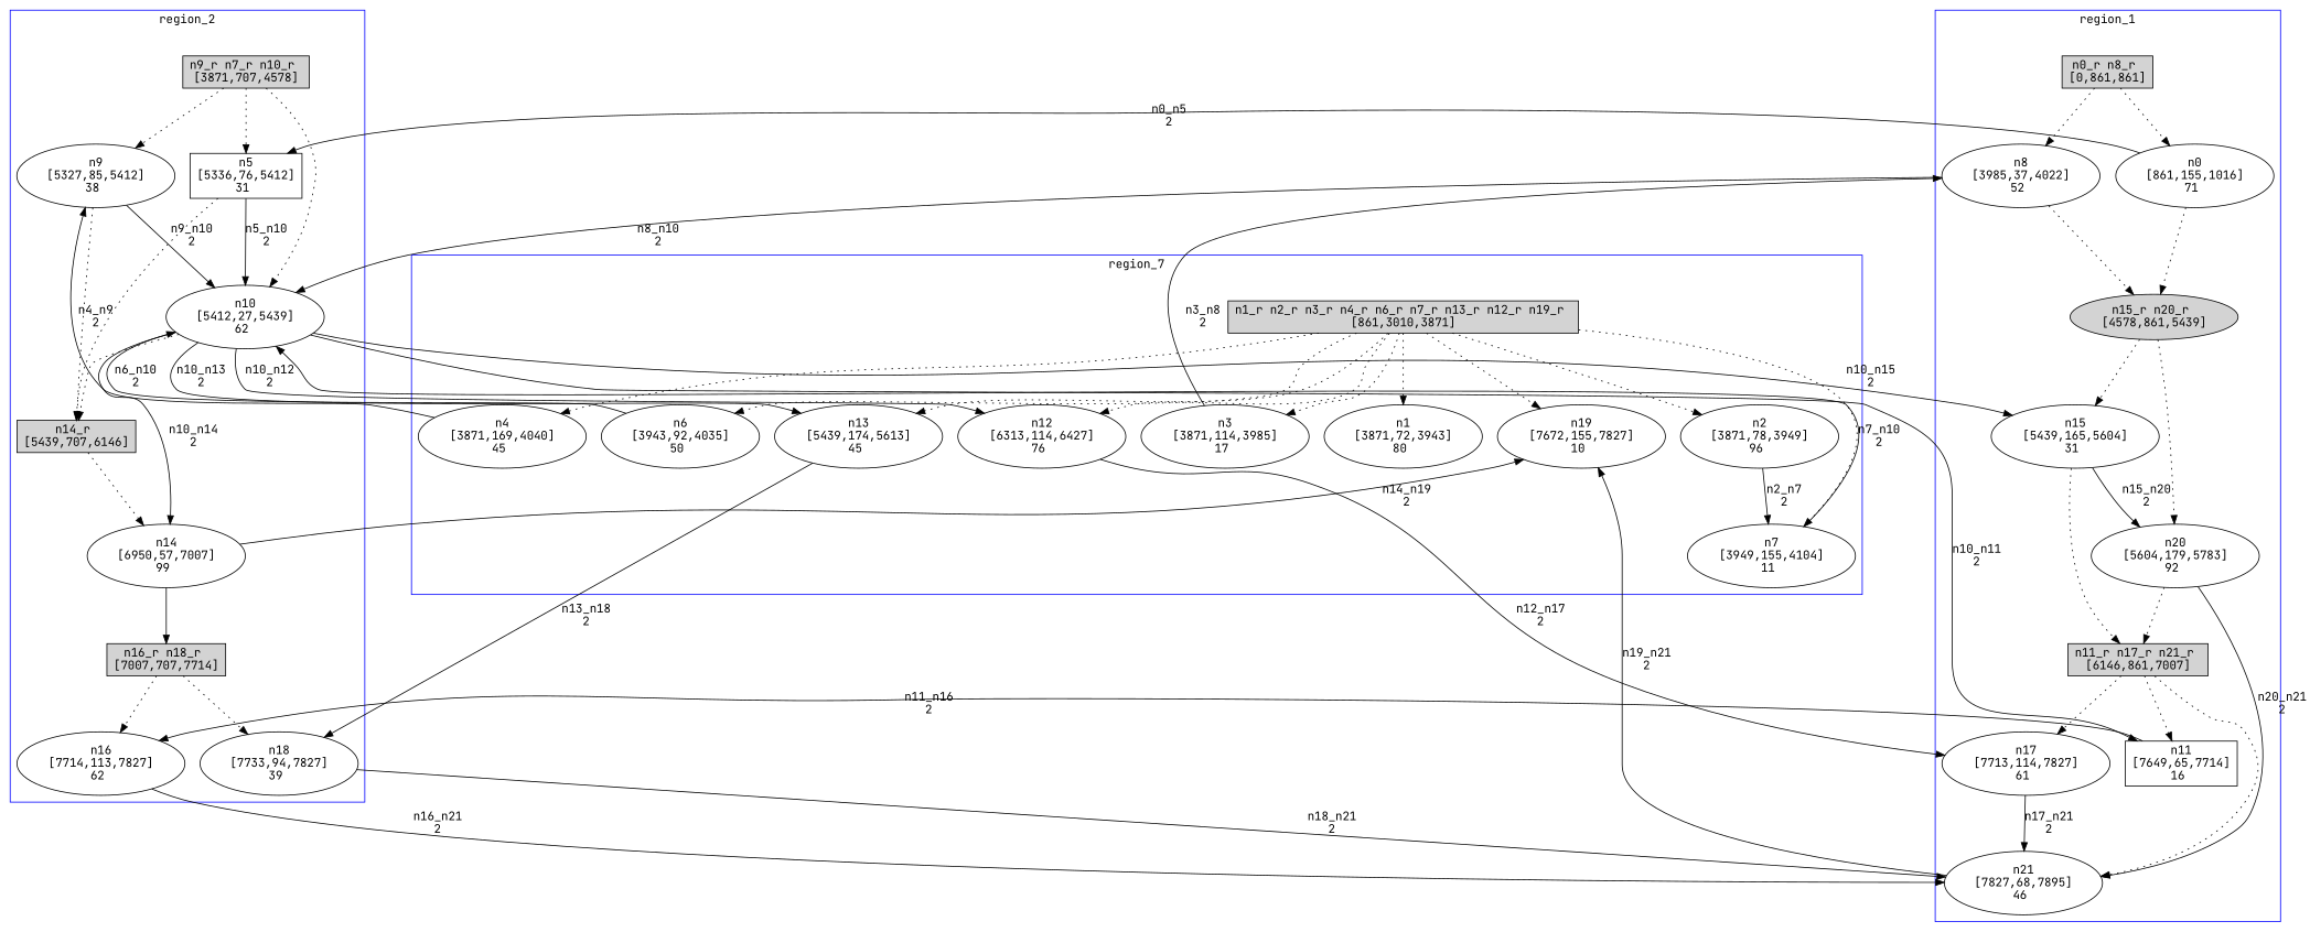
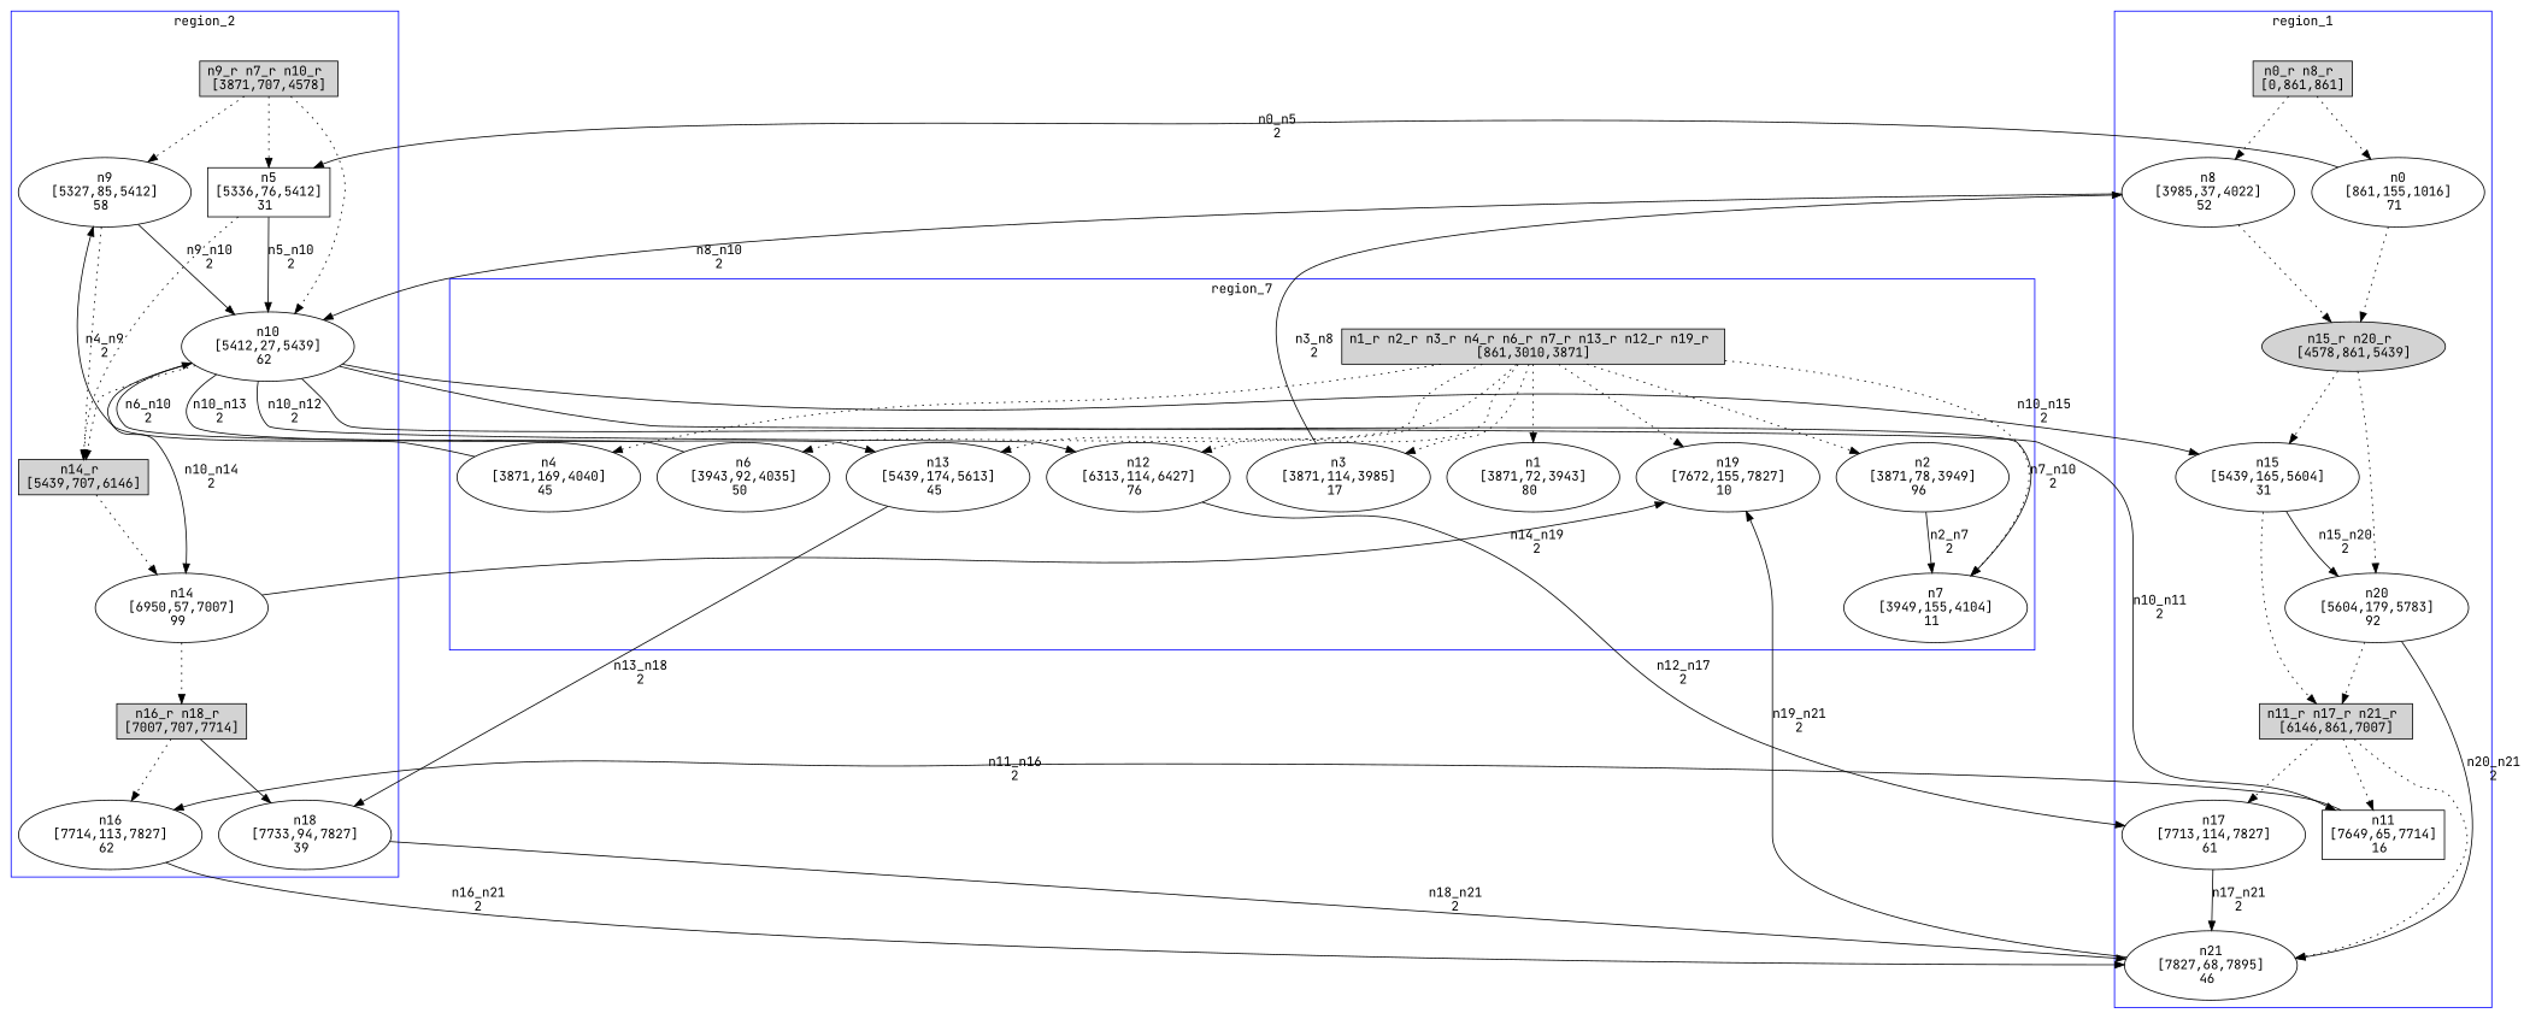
  digraph {
    fontname="JetBrains Mono"
    node [fontname="JetBrains Mono"]
    edge [fontname="JetBrains Mono" style=dotted]
    n1 [label="n1_r n2_r n3_r n4_r n6_r n7_r n13_r n12_r n19_r \n[861,3010,3871]" shape=box style=filled]
    n2 [label="n1\n[3871,72,3943]\n80 "]
    n3 [label="n2\n[3871,78,3949]\n96 "]
    n4 [label="n3\n[3871,114,3985]\n17 "]
    n5 [label="n4\n[3871,169,4040]\n45 "]
    n6 [label="n6\n[3943,92,4035]\n50 "]
    n7 [label="n7\n[3949,155,4104]\n11 "]
    n8 [label="n13\n[5439,174,5613]\n45 "]
    n9 [label="n12\n[6313,114,6427]\n76 "]
    n10 [label="n19\n[7672,155,7827]\n10 "]
    n11 [label="n0_r n8_r \n[0,861,861]" shape=box style=filled]
    n12 [label="n0\n[861,155,1016]\n71 "]
    n13 [label="n8\n[3985,37,4022]\n52 "]
    n14 [label="n15_r n20_r \n[4578,861,5439]" shape=ellipse style=filled]
    n15 [label="n15\n[5439,165,5604]\n31 "]
    n16 [label="n20\n[5604,179,5783]\n92 "]
    n17 [label="n11_r n17_r n21_r \n[6146,861,7007]" shape=box style=filled]
    n18 [label="n11\n[7649,65,7714]\n16 " shape=box]
    n19 [label="n17\n[7713,114,7827]\n61 "]
    n20 [label="n21\n[7827,68,7895]\n46 "]
    n21 [label="n9_r n7_r n10_r \n[3871,707,4578]" shape=box style=filled]
-   n22 [label="n9\n[5327,85,5412]\n38 "]
+   n22 [label="n9\n[5327,85,5412]\n58 "]
    n23 [label="n5\n[5336,76,5412]\n31 " shape=box]
    n24 [label="n10\n[5412,27,5439]\n62 "]
    n25 [label="n14_r \n[5439,707,6146]" shape=box style=filled]
    n26 [label="n14\n[6950,57,7007]\n99 "]
    n27 [label="n16_r n18_r \n[7007,707,7714]" shape=box style=filled]
    n28 [label="n16\n[7714,113,7827]\n62 "]
    n29 [label="n18\n[7733,94,7827]\n39 "]
    subgraph cluster_1 {
      color=blue
      label=region_7
      stytle=filled
      n1
      n2
      n3
      n4
      n5
      n6
      n7
      n8
      n9
      n10
    }
    subgraph cluster_2 {
      color=blue
      label=region_1
      stytle=filled
      n11
      n12
      n13
      n14
      n15
      n16
      n17
      n18
      n19
      n20
    }
    subgraph cluster_3 {
      color=blue
      label=region_2
      stytle=filled
      n21
      n22
      n23
      n24
      n25
      n26
      n27
      n28
      n29
    }
    n1 -> n2
    n1 -> n3
    n1 -> n4
    n1 -> n5
    n1 -> n6
    n1 -> n7
    n1 -> n8
    n1 -> n9
    n1 -> n10
    n3 -> n7 [label="n2_n7\n2" style=""]
    n4 -> n13 [label="n3_n8\n2" style=""]
    n5 -> n22 [label="n4_n9\n2" style=""]
    n6 -> n24 [label="n6_n10\n2" style=""]
-   n7 -> n24 [label="n7_n10\n2" style=""]
+   n24 -> n7 [label="n7_n10\n2" style=""]
    n8 -> n29 [label="n13_n18\n2" style=""]
    n9 -> n19 [label="n12_n17\n2" style=""]
    n11 -> n12
    n11 -> n13
    n12 -> n14
    n12 -> n23 [label="n0_n5\n2" style=""]
    n13 -> n14
    n13 -> n24 [label="n8_n10\n2" style=""]
    n14 -> n15
    n14 -> n16
    n15 -> n16 [label="n15_n20\n2" style=""]
    n15 -> n17
    n16 -> n17
    n16 -> n20 [label="n20_n21\n2" style=""]
    n17 -> n18
    n17 -> n19
    n17 -> n20
    n18 -> n28 [label="n11_n16\n2" style=""]
    n19 -> n20 [label="n17_n21\n2" style=""]
    n20 -> n10 [label="n19_n21\n2" style=""]
    n21 -> n22
    n21 -> n23
    n21 -> n24
    n22 -> n24 [label="n9_n10\n2" style=""]
    n22 -> n25
    n23 -> n24 [label="n5_n10\n2" style=""]
    n23 -> n25
    n24 -> n8 [label="n10_n13\n2" style=""]
    n24 -> n9 [label="n10_n12\n2" style=""]
    n24 -> n15 [label="n10_n15\n2" style=""]
    n24 -> n18 [label="n10_n11\n2" style=""]
    n24 -> n25
    n24 -> n26 [label="n10_n14\n2" style=""]
    n25 -> n26
    n26 -> n10 [label="n14_n19\n2" style=""]
-   n26 -> n27 [style=solid]
+   n26 -> n27
    n27 -> n28
-   n27 -> n29
+   n27 -> n29 [style=solid]
    n28 -> n20 [label="n16_n21\n2" style=""]
    n29 -> n20 [label="n18_n21\n2" style=""]
  }
